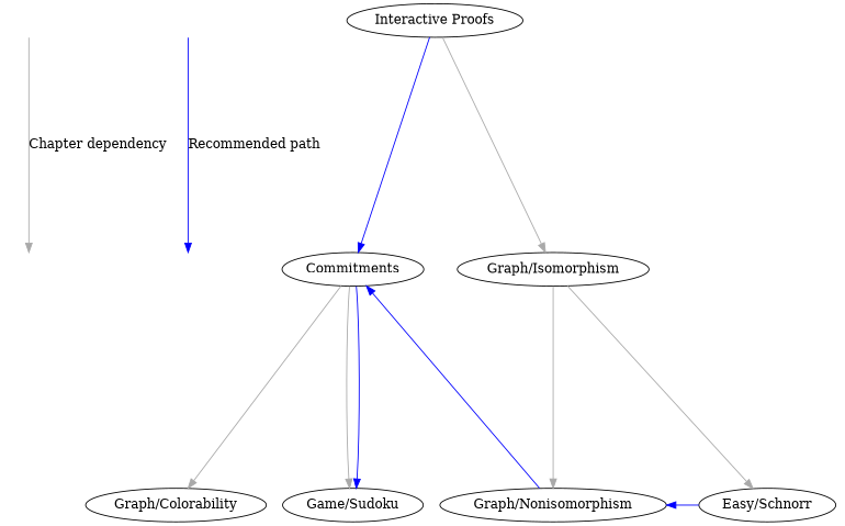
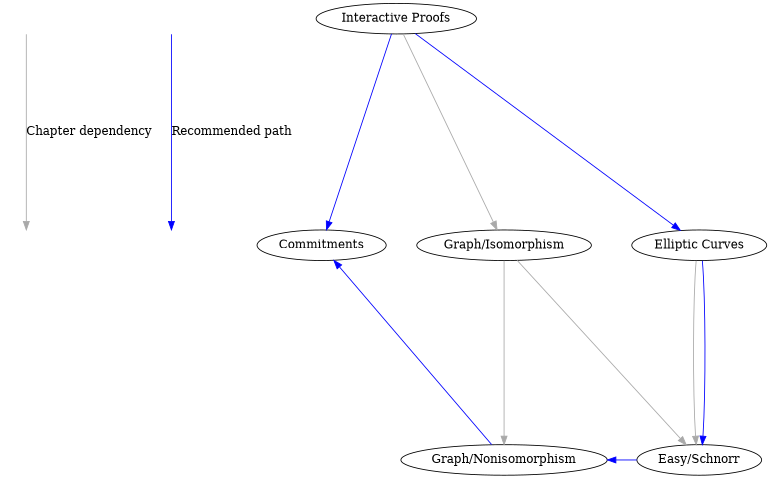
  digraph {
    ranksep=3
    edge [color=darkgray]
    a [style=invis]
    b [style=invis]
    c [style=invis]
    d [style=invis]
    "Interactive Proofs"
    Commitments
    "Graph/Isomorphism"
+   "Elliptic Curves"
    "Easy/Schnorr"
    "Graph/Nonisomorphism"
-   "Graph/Colorability"
-   "Game/Sudoku"
    subgraph sub_1 {
      a
      b
      c
      d
    }
    a -> b [label="Chapter dependency"]
    c -> d [color=blue label="Recommended path"]
    "Interactive Proofs" -> Commitments [color=blue]
    "Interactive Proofs" -> "Graph/Isomorphism"
-   Commitments -> "Graph/Colorability"
-   Commitments -> "Game/Sudoku"
-   Commitments -> "Game/Sudoku" [color=blue constraint=false]
+   "Interactive Proofs" -> "Elliptic Curves" [color=blue constraint=false]
    "Graph/Isomorphism" -> "Easy/Schnorr"
    "Graph/Isomorphism" -> "Graph/Nonisomorphism"
+   "Elliptic Curves" -> "Easy/Schnorr"
+   "Elliptic Curves" -> "Easy/Schnorr" [color=blue constraint=false]
    "Easy/Schnorr" -> "Graph/Nonisomorphism" [color=blue constraint=false]
    "Graph/Nonisomorphism" -> Commitments [color=blue constraint=false]
  }
